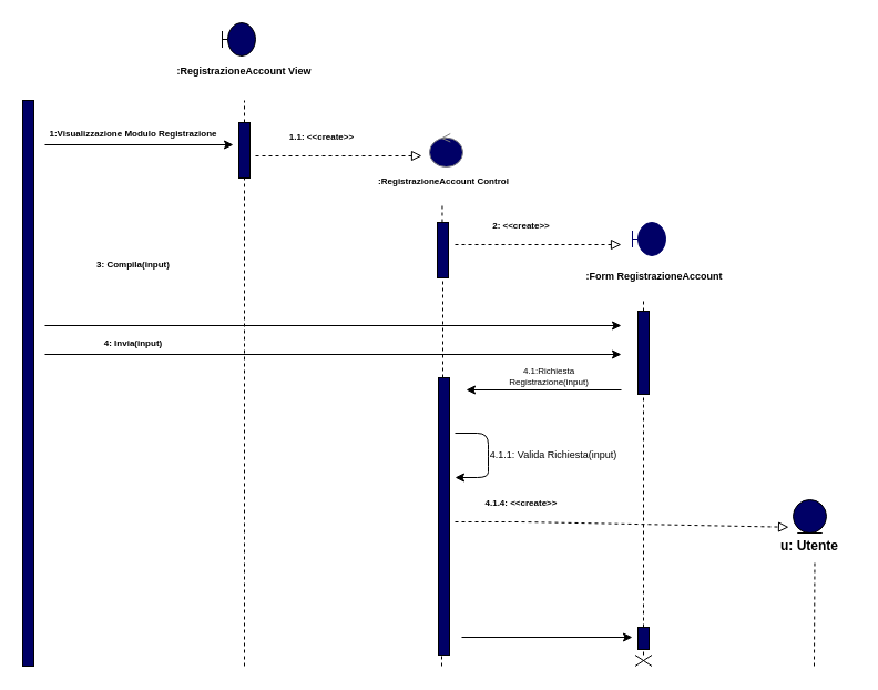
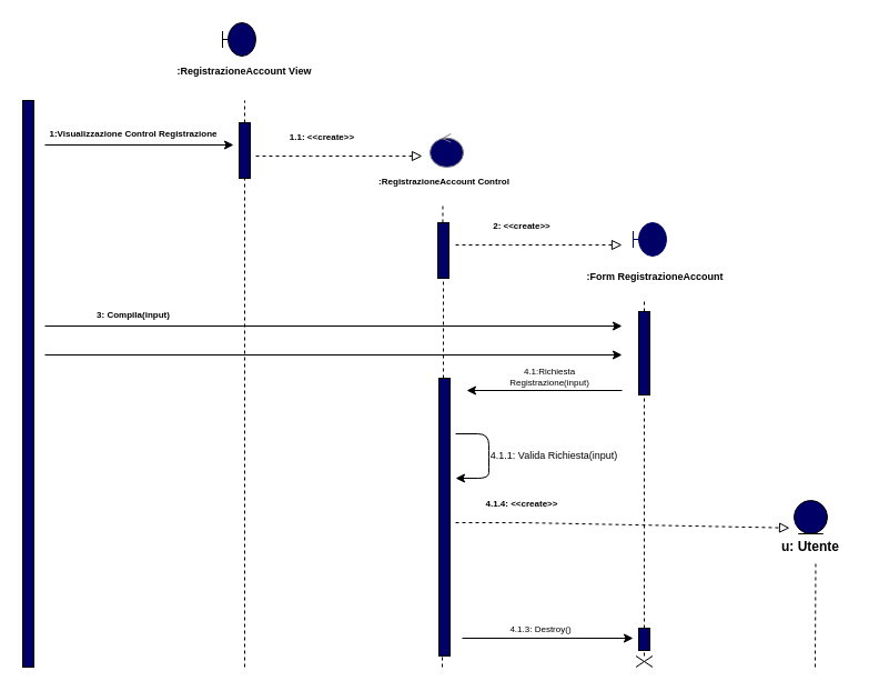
  <mxCell id="0" />
  <mxCell id="1" parent="0" />
  <mxCell id="2" value="" style="html=1;points=[];perimeter=orthogonalPerimeter;fillColor=#000066;" parent="1" vertex="1"><mxGeometry x="20" y="90" width="10" height="510" as="geometry" /></mxCell>
  <mxCell id="3" value="" style="shape=umlBoundary;whiteSpace=wrap;html=1;fillColor=#000066;" parent="1" vertex="1"><mxGeometry x="200" y="20" width="30" height="30" as="geometry" /></mxCell>
  <mxCell id="4" value=":RegistrazioneAccount View" style="text;align=center;fontStyle=1;verticalAlign=middle;spacingLeft=3;spacingRight=3;strokeColor=none;rotatable=0;points=[[0,0.5],[1,0.5]];portConstraint=eastwest;fontSize=9;" parent="1" vertex="1"><mxGeometry x="150" y="50" width="140" height="26" as="geometry" /></mxCell>
  <mxCell id="5" value="" style="endArrow=none;dashed=1;html=1;fontSize=9;" parent="1" source="6" edge="1"><mxGeometry width="50" height="50" relative="1" as="geometry"><mxPoint x="220" y="600" as="sourcePoint" /><mxPoint x="220" y="90" as="targetPoint" /></mxGeometry></mxCell>
  <mxCell id="6" value="" style="html=1;points=[];perimeter=orthogonalPerimeter;fontSize=9;fillColor=#000066;" parent="1" vertex="1"><mxGeometry x="215" y="110" width="10" height="50" as="geometry" /></mxCell>
  <mxCell id="7" value="" style="endArrow=none;dashed=1;html=1;fontSize=9;" parent="1" target="6" edge="1"><mxGeometry width="50" height="50" relative="1" as="geometry"><mxPoint x="220" y="600" as="sourcePoint" /><mxPoint x="220" y="90" as="targetPoint" /></mxGeometry></mxCell>
  <mxCell id="8" value="" style="endArrow=classic;html=1;fontSize=9;" parent="1" edge="1"><mxGeometry width="50" height="50" relative="1" as="geometry"><mxPoint x="40" y="130" as="sourcePoint" /><mxPoint x="210" y="130" as="targetPoint" /></mxGeometry></mxCell>
- <mxCell id="9" value="1:Visualizzazione Modulo Registrazione" style="text;align=center;fontStyle=1;verticalAlign=middle;spacingLeft=3;spacingRight=3;strokeColor=none;rotatable=0;points=[[0,0.5],[1,0.5]];portConstraint=eastwest;fontSize=8;" parent="1" vertex="1"><mxGeometry x="80" y="107" width="80" height="26" as="geometry" /></mxCell>
+ <mxCell id="9" value="1:Visualizzazione Control Registrazione" style="text;align=center;fontStyle=1;verticalAlign=middle;spacingLeft=3;spacingRight=3;strokeColor=none;rotatable=0;points=[[0,0.5],[1,0.5]];portConstraint=eastwest;fontSize=8;" parent="1" vertex="1"><mxGeometry x="80" y="107" width="80" height="26" as="geometry" /></mxCell>
  <mxCell id="10" value="" style="ellipse;shape=umlControl;whiteSpace=wrap;html=1;fontSize=8;fillColor=#000066;strokeColor=#808080;" parent="1" vertex="1"><mxGeometry x="387" y="120" width="30" height="30" as="geometry" /></mxCell>
  <mxCell id="11" value=":RegistrazioneAccount Control" style="text;align=center;fontStyle=1;verticalAlign=middle;spacingLeft=3;spacingRight=3;strokeColor=none;rotatable=0;points=[[0,0.5],[1,0.5]];portConstraint=eastwest;fontSize=8;" parent="1" vertex="1"><mxGeometry x="360" y="150" width="80" height="26" as="geometry" /></mxCell>
  <mxCell id="12" value="" style="endArrow=none;dashed=1;html=1;fontSize=8;entryX=0.481;entryY=1.288;entryDx=0;entryDy=0;entryPerimeter=0;" parent="1" source="15" target="11" edge="1"><mxGeometry width="50" height="50" relative="1" as="geometry"><mxPoint x="398" y="600" as="sourcePoint" /><mxPoint x="380" y="380" as="targetPoint" /></mxGeometry></mxCell>
  <mxCell id="13" value="" style="endArrow=block;dashed=1;endFill=0;endSize=7;html=1;fontSize=8;" parent="1" edge="1"><mxGeometry width="160" relative="1" as="geometry"><mxPoint x="230" y="140" as="sourcePoint" /><mxPoint x="380" y="140" as="targetPoint" /><Array as="points"><mxPoint x="290" y="140" /></Array></mxGeometry></mxCell>
  <mxCell id="14" value="1.1: &lt;&lt;create&gt;&gt;" style="text;align=center;fontStyle=1;verticalAlign=middle;spacingLeft=3;spacingRight=3;strokeColor=none;rotatable=0;points=[[0,0.5],[1,0.5]];portConstraint=eastwest;fontSize=8;" parent="1" vertex="1"><mxGeometry x="250" y="110" width="80" height="26" as="geometry" /></mxCell>
  <mxCell id="15" value="" style="html=1;points=[];perimeter=orthogonalPerimeter;fontSize=8;fillColor=#000066;" parent="1" vertex="1"><mxGeometry x="394" y="200" width="10" height="50" as="geometry" /></mxCell>
  <mxCell id="16" value="" style="endArrow=none;dashed=1;html=1;fontSize=8;" parent="1" source="28" edge="1"><mxGeometry width="50" height="50" relative="1" as="geometry"><mxPoint x="398" y="600" as="sourcePoint" /><mxPoint x="399" y="250" as="targetPoint" /></mxGeometry></mxCell>
  <mxCell id="17" value="" style="shape=umlBoundary;whiteSpace=wrap;html=1;strokeColor=#000066;fillColor=#000066;" parent="1" vertex="1"><mxGeometry x="570" y="200" width="30" height="30" as="geometry" /></mxCell>
  <mxCell id="18" value=":Form RegistrazioneAccount" style="text;align=center;fontStyle=1;verticalAlign=middle;spacingLeft=3;spacingRight=3;strokeColor=none;rotatable=0;points=[[0,0.5],[1,0.5]];portConstraint=eastwest;fontSize=9;" parent="1" vertex="1"><mxGeometry x="520" y="240" width="140" height="16" as="geometry" /></mxCell>
  <mxCell id="19" value="" style="endArrow=block;dashed=1;endFill=0;endSize=7;html=1;fontSize=8;" parent="1" edge="1"><mxGeometry width="160" relative="1" as="geometry"><mxPoint x="410" y="220" as="sourcePoint" /><mxPoint x="560" y="220" as="targetPoint" /><Array as="points"><mxPoint x="470" y="220" /></Array></mxGeometry></mxCell>
  <mxCell id="20" value="2: &lt;&lt;create&gt;&gt;" style="text;align=center;fontStyle=1;verticalAlign=middle;spacingLeft=3;spacingRight=3;strokeColor=none;rotatable=0;points=[[0,0.5],[1,0.5]];portConstraint=eastwest;fontSize=8;" parent="1" vertex="1"><mxGeometry x="430" y="190" width="80" height="26" as="geometry" /></mxCell>
  <mxCell id="21" value="" style="endArrow=none;dashed=1;html=1;fontSize=8;" parent="1" source="26" edge="1"><mxGeometry width="50" height="50" relative="1" as="geometry"><mxPoint x="580" y="600" as="sourcePoint" /><mxPoint x="580" y="270" as="targetPoint" /></mxGeometry></mxCell>
  <mxCell id="22" value="" style="endArrow=classic;html=1;fontSize=9;" parent="1" edge="1"><mxGeometry width="50" height="50" relative="1" as="geometry"><mxPoint x="40" y="293" as="sourcePoint" /><mxPoint x="560" y="293" as="targetPoint" /></mxGeometry></mxCell>
- <mxCell id="23" value="3: Compila(input)" style="text;align=center;fontStyle=1;verticalAlign=middle;spacingLeft=3;spacingRight=3;strokeColor=none;rotatable=0;points=[[0,0.5],[1,0.5]];portConstraint=eastwest;fontSize=8;" parent="1" vertex="1"><mxGeometry x="80" y="225" width="80" height="26" as="geometry" /></mxCell>
+ <mxCell id="23" value="3: Compila(input)" style="text;align=center;fontStyle=1;verticalAlign=middle;spacingLeft=3;spacingRight=3;strokeColor=none;rotatable=0;points=[[0,0.5],[1,0.5]];portConstraint=eastwest;fontSize=8;" parent="1" vertex="1"><mxGeometry x="80" y="270" width="80" height="26" as="geometry" /></mxCell>
  <mxCell id="24" value="" style="endArrow=classic;html=1;fontSize=9;" parent="1" edge="1"><mxGeometry width="50" height="50" relative="1" as="geometry"><mxPoint x="40" y="319" as="sourcePoint" /><mxPoint x="560" y="319" as="targetPoint" /></mxGeometry></mxCell>
- <mxCell id="25" value="4: Invia(input)" style="text;align=center;fontStyle=1;verticalAlign=middle;spacingLeft=3;spacingRight=3;strokeColor=none;rotatable=0;points=[[0,0.5],[1,0.5]];portConstraint=eastwest;fontSize=8;" parent="1" vertex="1"><mxGeometry x="80" y="296" width="80" height="26" as="geometry" /></mxCell>
  <mxCell id="26" value="" style="html=1;points=[];perimeter=orthogonalPerimeter;fontSize=8;fillColor=#000066;" parent="1" vertex="1"><mxGeometry x="575" y="280" width="10" height="75" as="geometry" /></mxCell>
  <mxCell id="27" value="" style="endArrow=none;dashed=1;html=1;fontSize=8;" parent="1" source="34" target="26" edge="1"><mxGeometry width="50" height="50" relative="1" as="geometry"><mxPoint x="580" y="600" as="sourcePoint" /><mxPoint x="580" y="270" as="targetPoint" /></mxGeometry></mxCell>
  <mxCell id="28" value="" style="html=1;points=[];perimeter=orthogonalPerimeter;fontSize=8;fillColor=#000066;" parent="1" vertex="1"><mxGeometry x="395" y="340" width="10" height="250" as="geometry" /></mxCell>
  <mxCell id="29" value="" style="endArrow=none;dashed=1;html=1;fontSize=8;" parent="1" target="28" edge="1"><mxGeometry width="50" height="50" relative="1" as="geometry"><mxPoint x="398" y="600" as="sourcePoint" /><mxPoint x="399" y="250" as="targetPoint" /></mxGeometry></mxCell>
  <mxCell id="30" value="" style="endArrow=classic;html=1;fontSize=8;" parent="1" edge="1"><mxGeometry width="50" height="50" relative="1" as="geometry"><mxPoint x="560" y="351" as="sourcePoint" /><mxPoint x="420" y="351" as="targetPoint" /></mxGeometry></mxCell>
  <mxCell id="31" value="4.1:Richiesta Registrazione(input)" style="text;html=1;strokeColor=none;fillColor=none;align=center;verticalAlign=middle;whiteSpace=wrap;rounded=0;fontSize=8;" parent="1" vertex="1"><mxGeometry x="440" y="329" width="110" height="20" as="geometry" /></mxCell>
  <mxCell id="32" value="" style="endArrow=classic;html=1;fontSize=8;" parent="1" edge="1"><mxGeometry width="50" height="50" relative="1" as="geometry"><mxPoint x="410" y="390" as="sourcePoint" /><mxPoint x="410" y="430" as="targetPoint" /><Array as="points"><mxPoint x="440" y="390" /><mxPoint x="440" y="410" /><mxPoint x="440" y="430" /></Array></mxGeometry></mxCell>
  <mxCell id="33" value="&lt;font style=&quot;font-size: 9px&quot;&gt;4.1.1: Valida Richiesta(input)&lt;/font&gt;" style="text;html=1;strokeColor=none;fillColor=none;align=center;verticalAlign=middle;whiteSpace=wrap;rounded=0;fontSize=8;" parent="1" vertex="1"><mxGeometry x="438" y="400" width="122" height="20" as="geometry" /></mxCell>
  <mxCell id="34" value="" style="html=1;points=[];perimeter=orthogonalPerimeter;fontSize=8;fillColor=#000066;" parent="1" vertex="1"><mxGeometry x="575" y="565" width="10" height="20" as="geometry" /></mxCell>
  <mxCell id="35" value="" style="endArrow=none;dashed=1;html=1;fontSize=8;" parent="1" source="38" target="34" edge="1"><mxGeometry width="50" height="50" relative="1" as="geometry"><mxPoint x="580" y="600" as="sourcePoint" /><mxPoint x="580" y="355" as="targetPoint" /></mxGeometry></mxCell>
  <mxCell id="36" value="" style="endArrow=classic;html=1;fontSize=8;" parent="1" edge="1"><mxGeometry width="50" height="50" relative="1" as="geometry"><mxPoint x="416" y="574" as="sourcePoint" /><mxPoint x="570" y="574" as="targetPoint" /></mxGeometry></mxCell>
+ <mxCell id="37" value="4.1.3: Destroy()" style="text;html=1;strokeColor=none;fillColor=none;align=center;verticalAlign=middle;whiteSpace=wrap;rounded=0;fontSize=8;" parent="1" vertex="1"><mxGeometry x="432" y="556" width="110" height="20" as="geometry" /></mxCell>
  <mxCell id="38" value="" style="shape=umlDestroy;whiteSpace=wrap;html=1;strokeWidth=1;fontSize=8;" parent="1" vertex="1"><mxGeometry x="572.5" y="590" width="15" height="10" as="geometry" /></mxCell>
  <mxCell id="39" value="" style="endArrow=none;dashed=1;html=1;fontSize=8;" parent="1" target="38" edge="1"><mxGeometry width="50" height="50" relative="1" as="geometry"><mxPoint x="580" y="600" as="sourcePoint" /><mxPoint x="580" y="585" as="targetPoint" /></mxGeometry></mxCell>
  <mxCell id="40" value="" style="ellipse;shape=umlEntity;whiteSpace=wrap;html=1;fillColor=#000066;" vertex="1" parent="1"><mxGeometry x="715" y="450" width="30" height="30" as="geometry" /></mxCell>
  <mxCell id="41" value="u: Utente" style="text;align=center;fontStyle=1;verticalAlign=middle;spacingLeft=3;spacingRight=3;strokeColor=none;rotatable=0;points=[[0,0.5],[1,0.5]];portConstraint=eastwest;" vertex="1" parent="1"><mxGeometry x="690" y="480" width="80" height="21" as="geometry" /></mxCell>
  <mxCell id="42" value="" style="endArrow=none;dashed=1;html=1;entryX=0.556;entryY=1.192;entryDx=0;entryDy=0;entryPerimeter=0;" edge="1" parent="1" target="41"><mxGeometry width="50" height="50" relative="1" as="geometry"><mxPoint x="734" y="600" as="sourcePoint" /><mxPoint x="500" y="320" as="targetPoint" /></mxGeometry></mxCell>
  <mxCell id="43" value="" style="endArrow=block;dashed=1;endFill=0;endSize=7;html=1;fontSize=8;entryX=0.263;entryY=-0.25;entryDx=0;entryDy=0;entryPerimeter=0;" edge="1" parent="1" target="41"><mxGeometry width="160" relative="1" as="geometry"><mxPoint x="410" y="470" as="sourcePoint" /><mxPoint x="560" y="470" as="targetPoint" /><Array as="points"><mxPoint x="470" y="470" /></Array></mxGeometry></mxCell>
  <mxCell id="44" value="4.1.4: &lt;&lt;create&gt;&gt;" style="text;align=center;fontStyle=1;verticalAlign=middle;spacingLeft=3;spacingRight=3;strokeColor=none;rotatable=0;points=[[0,0.5],[1,0.5]];portConstraint=eastwest;fontSize=8;" vertex="1" parent="1"><mxGeometry x="430" y="440" width="80" height="26" as="geometry" /></mxCell>
